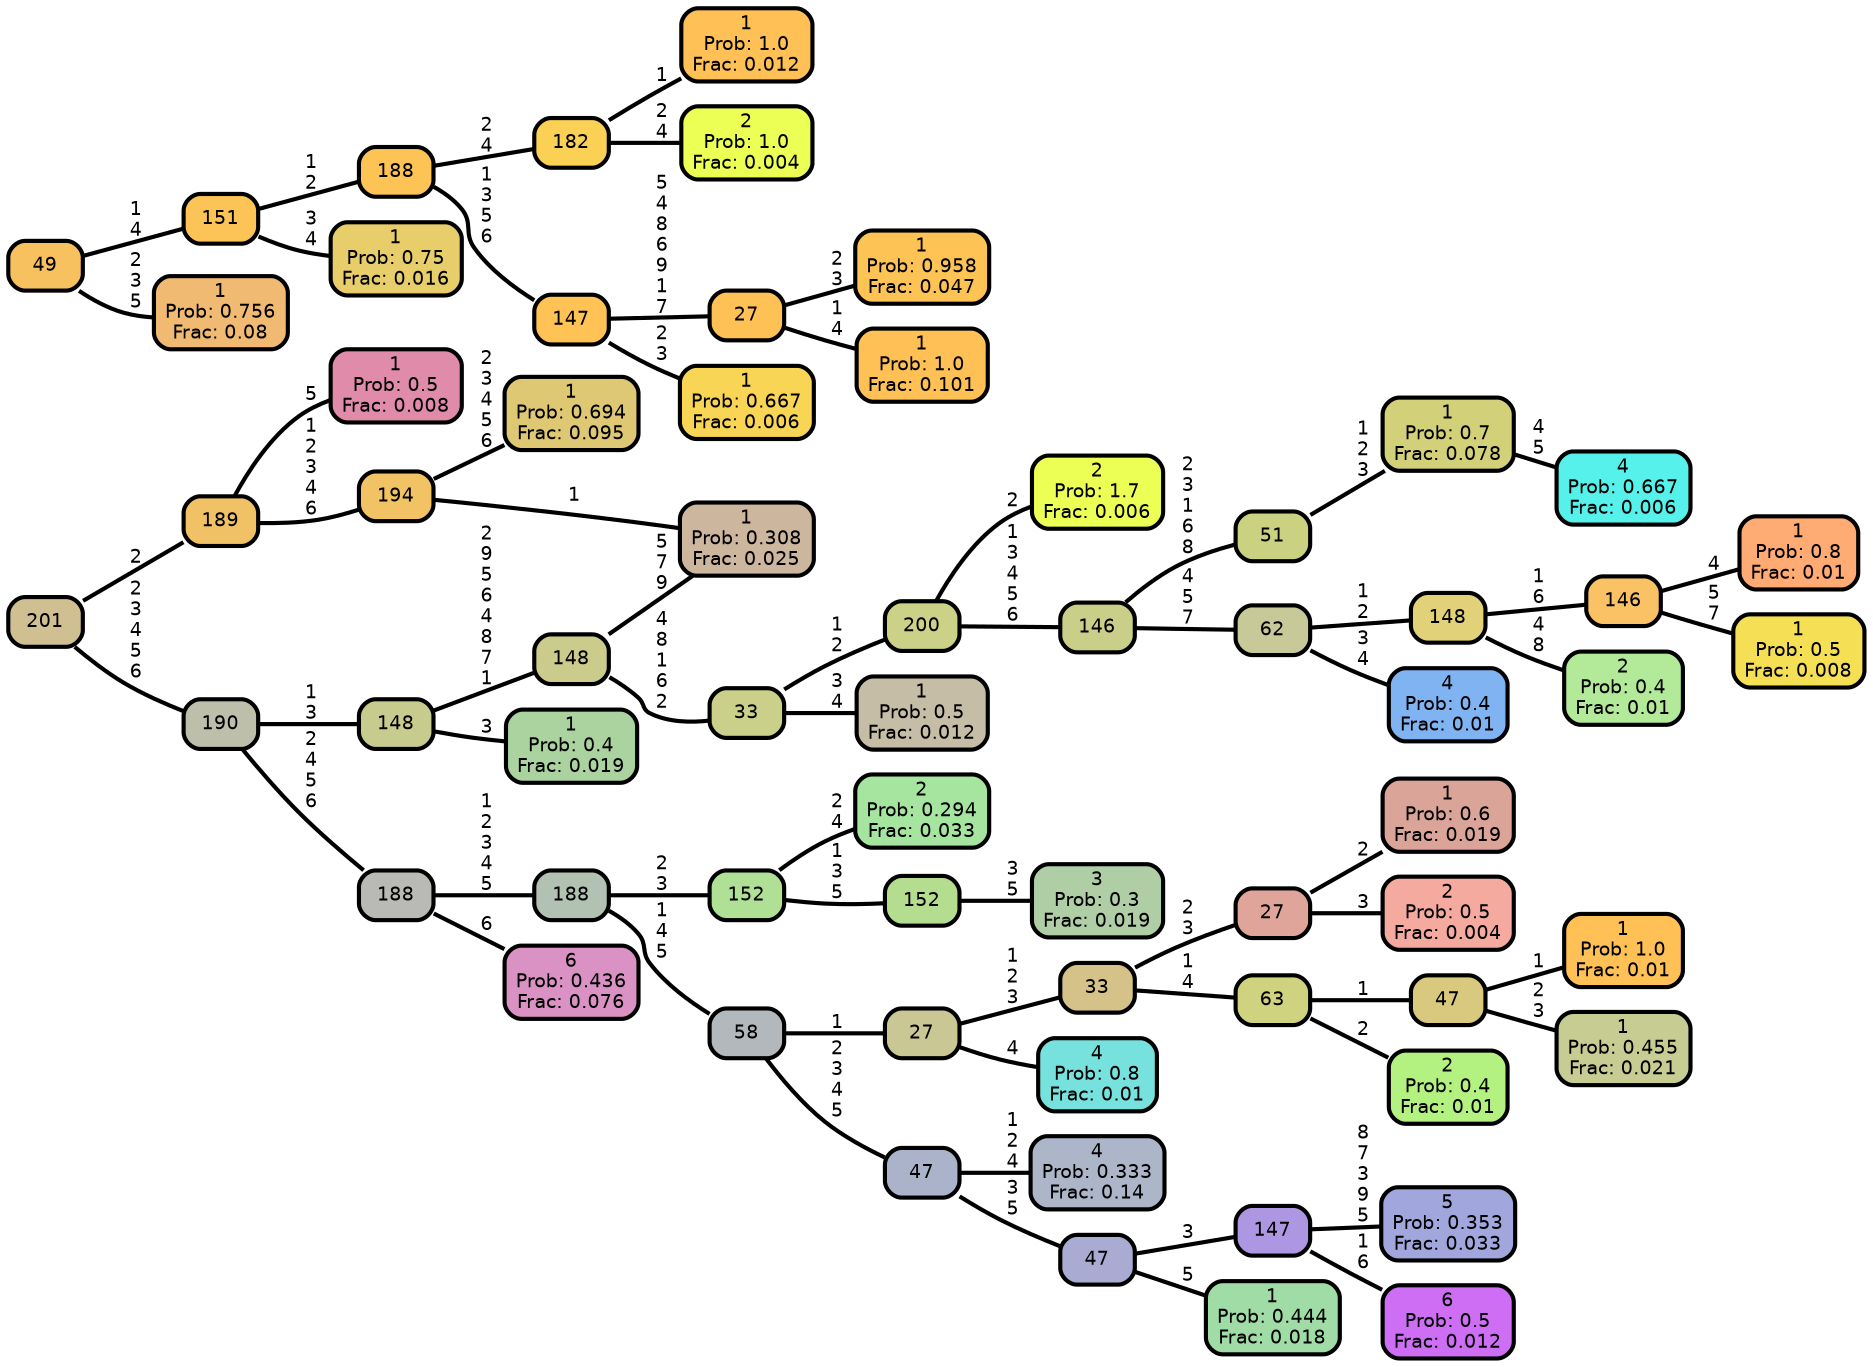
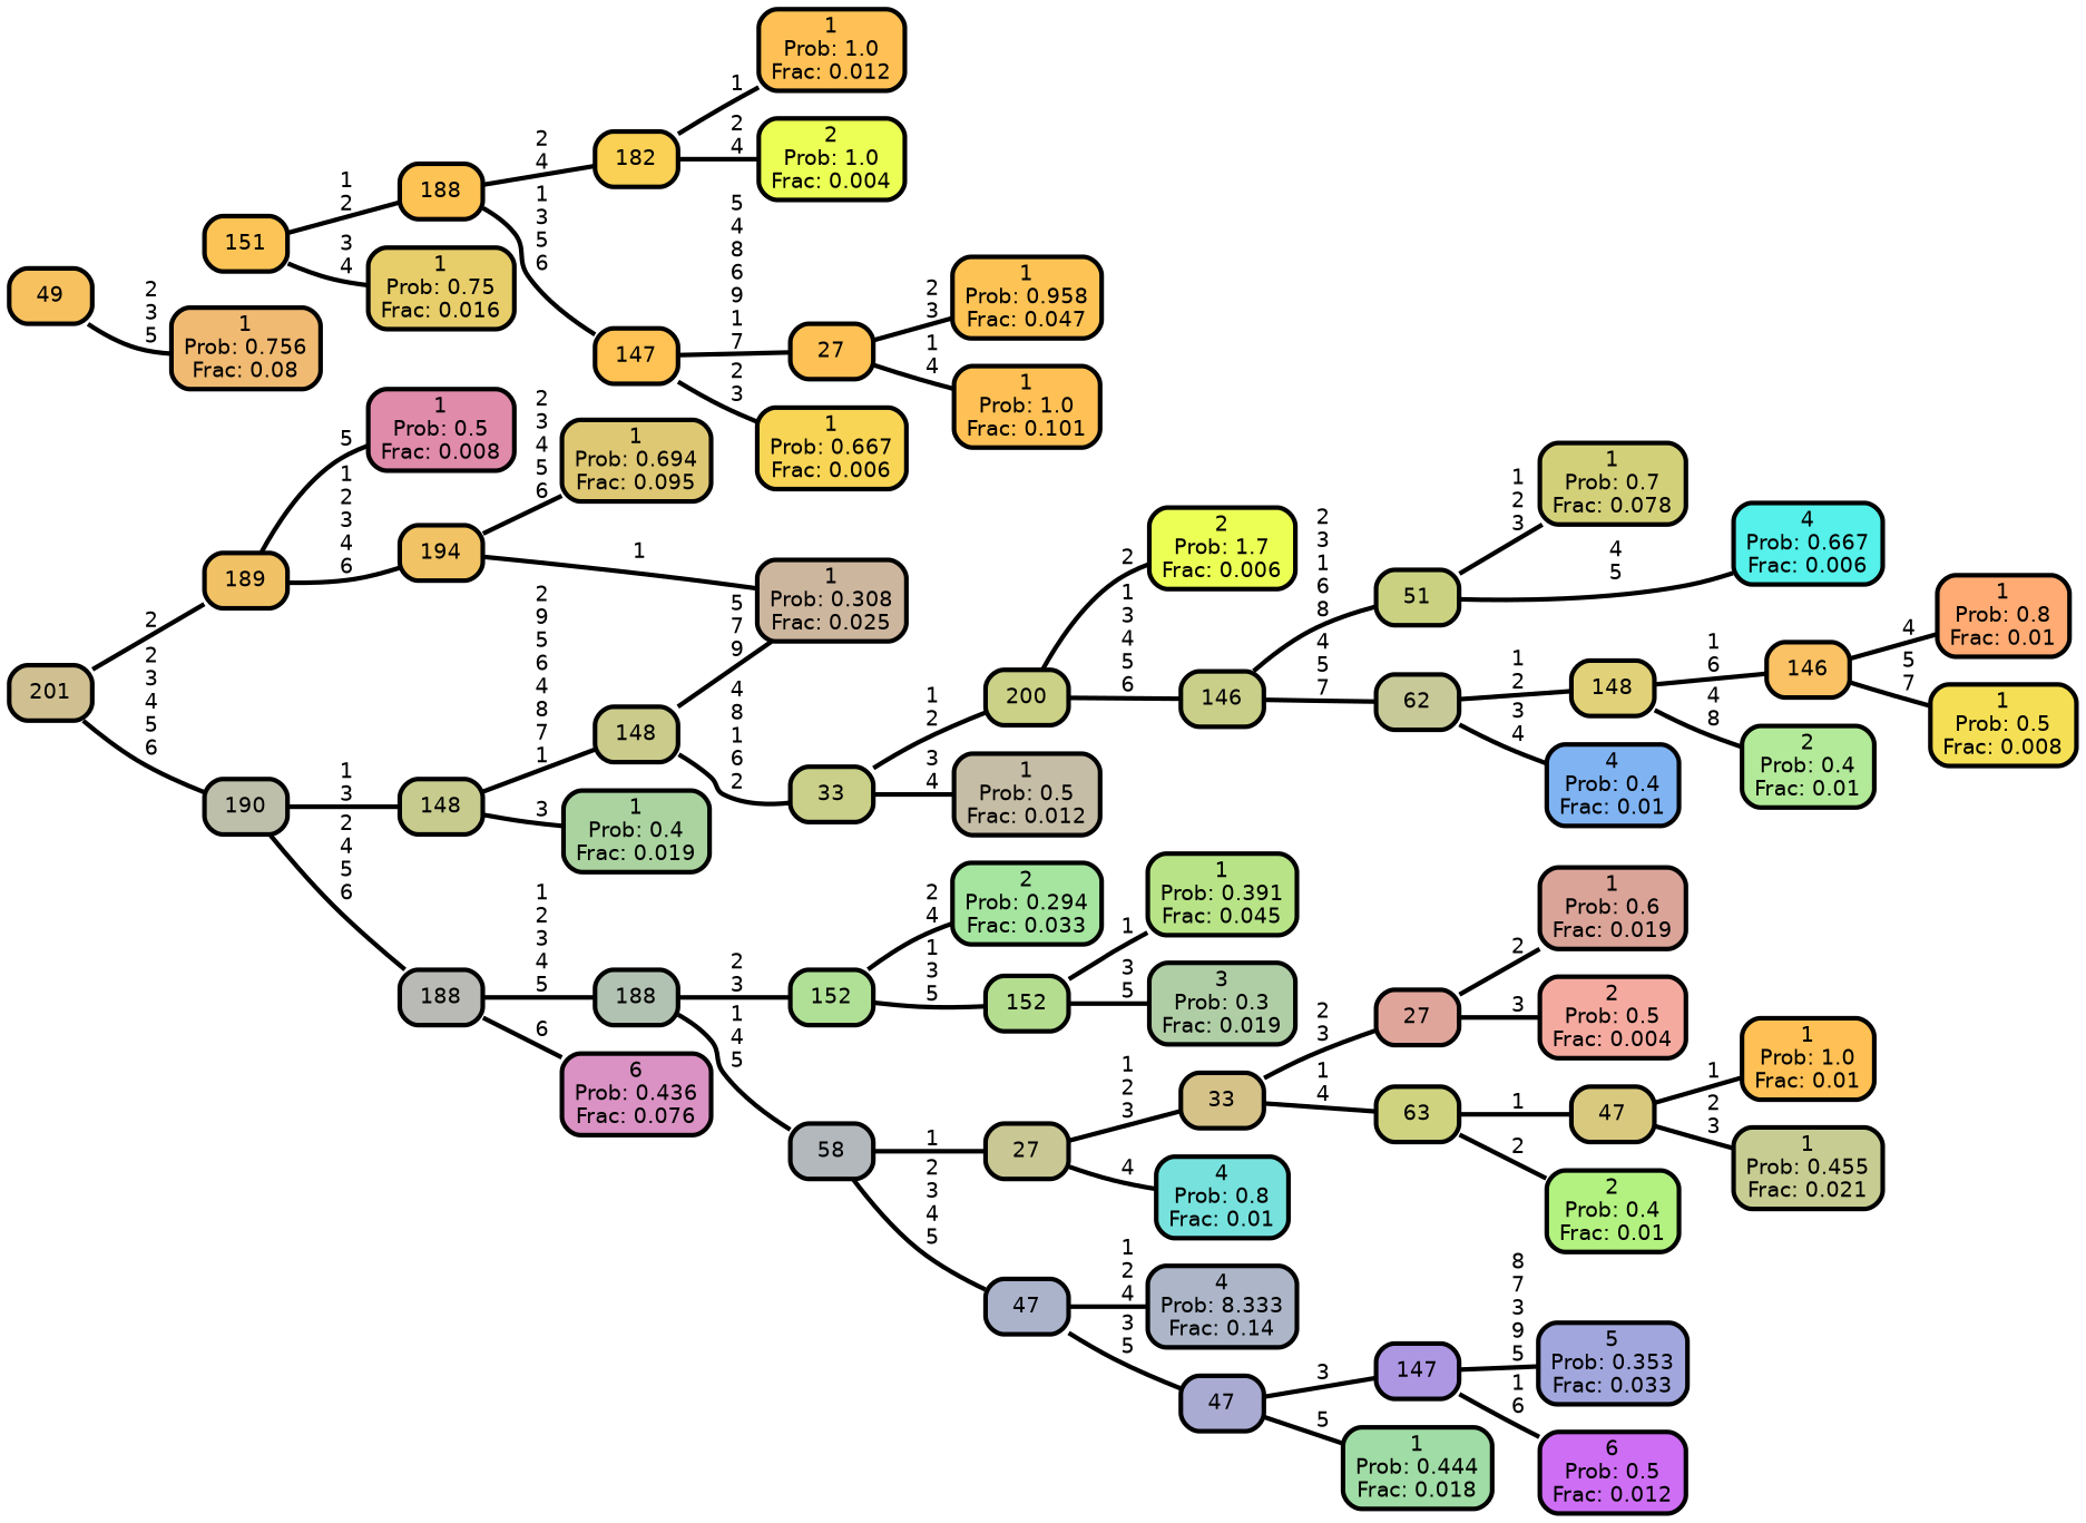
  graph {
    rankdir=LR
    ranksep="0 equally"
    splines=straight
    node [color=black fillcolor="#ffc155" fontcolor=black fontname=helvetica penwidth=3 shape=box style="filled, rounded"]
    edge [color=black fontname=helvetica penwidth=3]
    n1 [fillcolor="#e08baa" label="1\nProb: 0.5\nFrac: 0.008"]
    n2 [fillcolor="#f1c265" label=189]
    n3 [fillcolor="#f1c364" label=194]
    n4 [fillcolor="#dfc873" label="1\nProb: 0.694\nFrac: 0.095"]
    n5 [fillcolor="#cdb69e" label="1\nProb: 0.308\nFrac: 0.025"]
    n6 [label="1\nProb: 1.0\nFrac: 0.012"]
    n7 [fillcolor="#fad055" label=182]
    n8 [fillcolor="#ebff55" label="2\nProb: 1.0\nFrac: 0.004"]
    n9 [fillcolor="#fec355" label=188]
    n10 [fillcolor="#fec255" label=147]
    n11 [fillcolor="#fec155" label=27]
    n12 [fillcolor="#f8d555" label="1\nProb: 0.667\nFrac: 0.006"]
    n13 [fillcolor="#fec355" label="1\nProb: 0.958\nFrac: 0.047"]
    n14 [label="1\nProb: 1.0\nFrac: 0.101"]
    n15 [fillcolor="#fcc456" label=151]
    n16 [fillcolor="#e7ce6a" label="1\nProb: 0.75\nFrac: 0.016"]
    n17 [fillcolor="#f8c15f" label=49]
    n18 [fillcolor="#f0ba72" label="1\nProb: 0.756\nFrac: 0.08"]
    n19 [fillcolor="#d0c091" label=201]
    n20 [fillcolor="#bdbfaa" label=190]
    n21 [fillcolor="#c7cc8e" label=148]
    n22 [fillcolor="#b9bab5" label=188]
    n23 [fillcolor="#ebff55" label="2\nProb: 1.7\nFrac: 0.006"]
    n24 [fillcolor="#cbd186" label=200]
    n25 [fillcolor="#c9cf89" label=146]
    n26 [fillcolor="#cad282" label=51]
    n27 [fillcolor="#c7c998" label=62]
    n28 [fillcolor="#d3d07a" label="1\nProb: 0.7\nFrac: 0.078"]
    n29 [fillcolor="#55f1ea" label="4\nProb: 0.667\nFrac: 0.006"]
    n30 [fillcolor="#e1d178" label=148]
    n31 [fillcolor="#80b3f2" label="4\nProb: 0.4\nFrac: 0.01"]
    n32 [fillcolor="#ffab73" label="1\nProb: 0.8\nFrac: 0.01"]
    n33 [fillcolor="#fac265" label=146]
    n34 [fillcolor="#f5e055" label="1\nProb: 0.5\nFrac: 0.008"]
    n35 [fillcolor="#b3ea99" label="2\nProb: 0.4\nFrac: 0.01"]
    n36 [fillcolor="#cad089" label=33]
    n37 [fillcolor="#c6bda6" label="1\nProb: 0.5\nFrac: 0.012"]
    n38 [fillcolor="#cbcc8c" label=148]
    n39 [fillcolor="#aad3a0" label="1\nProb: 0.4\nFrac: 0.019"]
    n40 [fillcolor="#b2c2b2" label=188]
    n41 [fillcolor="#d992c3" label="6\nProb: 0.436\nFrac: 0.076"]
    n42 [fillcolor="#a5e5a0" label="2\nProb: 0.294\nFrac: 0.033"]
    n43 [fillcolor="#b0e096" label=152]
    n44 [fillcolor="#b5dd90" label=152]
+   n45 [fillcolor="#b8e487" label="1\nProb: 0.391\nFrac: 0.045"]
    n46 [fillcolor="#b0cea6" label="3\nProb: 0.3\nFrac: 0.019"]
    n47 [fillcolor="#b3b8bc" label=58]
    n48 [fillcolor="#c9c794" label=27]
    n49 [fillcolor="#abb3cb" label=47]
    n50 [fillcolor="#dba499" label="1\nProb: 0.6\nFrac: 0.019"]
    n51 [fillcolor="#dfa59a" label=27]
    n52 [fillcolor="#f5aaa0" label="2\nProb: 0.5\nFrac: 0.004"]
    n53 [fillcolor="#d5c289" label=33]
    n54 [fillcolor="#cfd37f" label=63]
    n55 [fillcolor="#d8c97f" label=47]
    n56 [fillcolor="#b3f280" label="2\nProb: 0.4\nFrac: 0.01"]
    n57 [label="1\nProb: 1.0\nFrac: 0.01"]
    n58 [fillcolor="#c7cd92" label="1\nProb: 0.455\nFrac: 0.021"]
    n59 [fillcolor="#77e2dd" label="4\nProb: 0.8\nFrac: 0.01"]
-   n60 [fillcolor="#acb6c8" label="4\nProb: 0.333\nFrac: 0.14"]
+   n60 [fillcolor="#acb6c8" label="4\nProb: 8.333\nFrac: 0.14"]
    n61 [fillcolor="#a9abd2" label=47]
    n62 [fillcolor="#ad97e3" label=147]
    n63 [fillcolor="#a0dca5" label="1\nProb: 0.444\nFrac: 0.018"]
    n64 [fillcolor="#a1a6dd" label="5\nProb: 0.353\nFrac: 0.033"]
    n65 [fillcolor="#ce6ef5" label="6\nProb: 0.5\nFrac: 0.012"]
    subgraph sub_1 {
      rank=same
    }
    n2 -- n1 [label=" 5"]
    n2 -- n3 [label=" 1\n 2\n 3\n 4\n 6"]
    n3 -- n4 [label=" 2\n 3\n 4\n 5\n 6"]
    n3 -- n5 [label=" 1"]
    n7 -- n6 [label=" 1"]
    n7 -- n8 [label=" 2\n 4"]
    n9 -- n7 [label=" 2\n 4"]
    n9 -- n10 [label=" 1\n 3\n 5\n 6"]
    n10 -- n11 [label=" 5\n 4\n 8\n 6\n 9\n 1\n 7"]
    n10 -- n12 [label=" 2\n 3"]
    n11 -- n13 [label=" 2\n 3"]
    n11 -- n14 [label=" 1\n 4"]
    n15 -- n9 [label=" 1\n 2"]
    n15 -- n16 [label=" 3\n 4"]
-   n17 -- n15 [label=" 1\n 4"]
    n17 -- n18 [label=" 2\n 3\n 5"]
    n19 -- n2 [label=" 2"]
    n19 -- n20 [label=" 2\n 3\n 4\n 5\n 6"]
    n20 -- n21 [label=" 1\n 3"]
    n20 -- n22 [label=" 2\n 4\n 5\n 6"]
    n21 -- n38 [label=" 2\n 9\n 5\n 6\n 4\n 8\n 7\n 1"]
    n21 -- n39 [label=" 3"]
    n22 -- n40 [label=" 1\n 2\n 3\n 4\n 5"]
    n22 -- n41 [label=" 6"]
    n24 -- n23 [label=" 2"]
    n24 -- n25 [label=" 1\n 3\n 4\n 5\n 6"]
    n25 -- n26 [label=" 2\n 3\n 1\n 6\n 8"]
    n25 -- n27 [label=" 4\n 5\n 7"]
    n26 -- n28 [label=" 1\n 2\n 3"]
-   n28 -- n29 [label=" 4\n 5"]
+   n26 -- n29 [label=" 4\n 5"]
    n27 -- n30 [label=" 1\n 2"]
    n27 -- n31 [label=" 3\n 4"]
    n30 -- n33 [label=" 1\n 6"]
    n30 -- n35 [label=" 4\n 8"]
    n33 -- n32 [label=" 4"]
    n33 -- n34 [label=" 5\n 7"]
    n36 -- n24 [label=" 1\n 2"]
    n36 -- n37 [label=" 3\n 4"]
    n38 -- n5 [label=" 5\n 7\n 9"]
    n38 -- n36 [label=" 4\n 8\n 1\n 6\n 2"]
    n40 -- n43 [label=" 2\n 3"]
    n40 -- n47 [label=" 1\n 4\n 5"]
    n43 -- n42 [label=" 2\n 4"]
    n43 -- n44 [label=" 1\n 3\n 5"]
+   n44 -- n45 [label=" 1"]
    n44 -- n46 [label=" 3\n 5"]
    n47 -- n48 [label=" 1"]
    n47 -- n49 [label=" 2\n 3\n 4\n 5"]
    n48 -- n53 [label=" 1\n 2\n 3"]
    n48 -- n59 [label=" 4"]
    n49 -- n60 [label=" 1\n 2\n 4"]
    n49 -- n61 [label=" 3\n 5"]
    n51 -- n50 [label=" 2"]
    n51 -- n52 [label=" 3"]
    n53 -- n51 [label=" 2\n 3"]
    n53 -- n54 [label=" 1\n 4"]
    n54 -- n55 [label=" 1"]
    n54 -- n56 [label=" 2"]
    n55 -- n57 [label=" 1"]
    n55 -- n58 [label=" 2\n 3"]
    n61 -- n62 [label=" 3"]
    n61 -- n63 [label=" 5"]
    n62 -- n64 [label=" 8\n 7\n 3\n 9\n 5"]
    n62 -- n65 [label=" 1\n 6"]
  }
